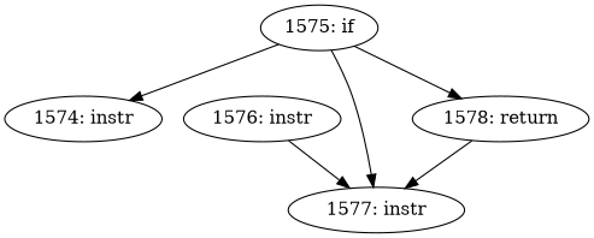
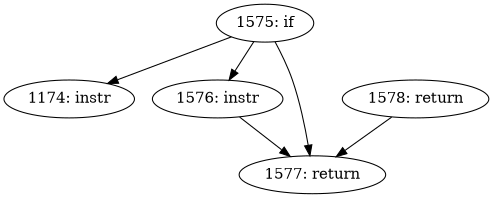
  digraph {
-   n1 [label="1574: instr"]
+   n1 [label="1174: instr"]
    n2 [label="1575: if"]
    n3 [label="1576: instr"]
-   n4 [label="1577: instr"]
+   n4 [label="1577: return"]
    n5 [label="1578: return"]
    n2 -> n1
-   n2 -> n5
+   n2 -> n3
    n2 -> n4
    n3 -> n4
    n5 -> n4
  }
